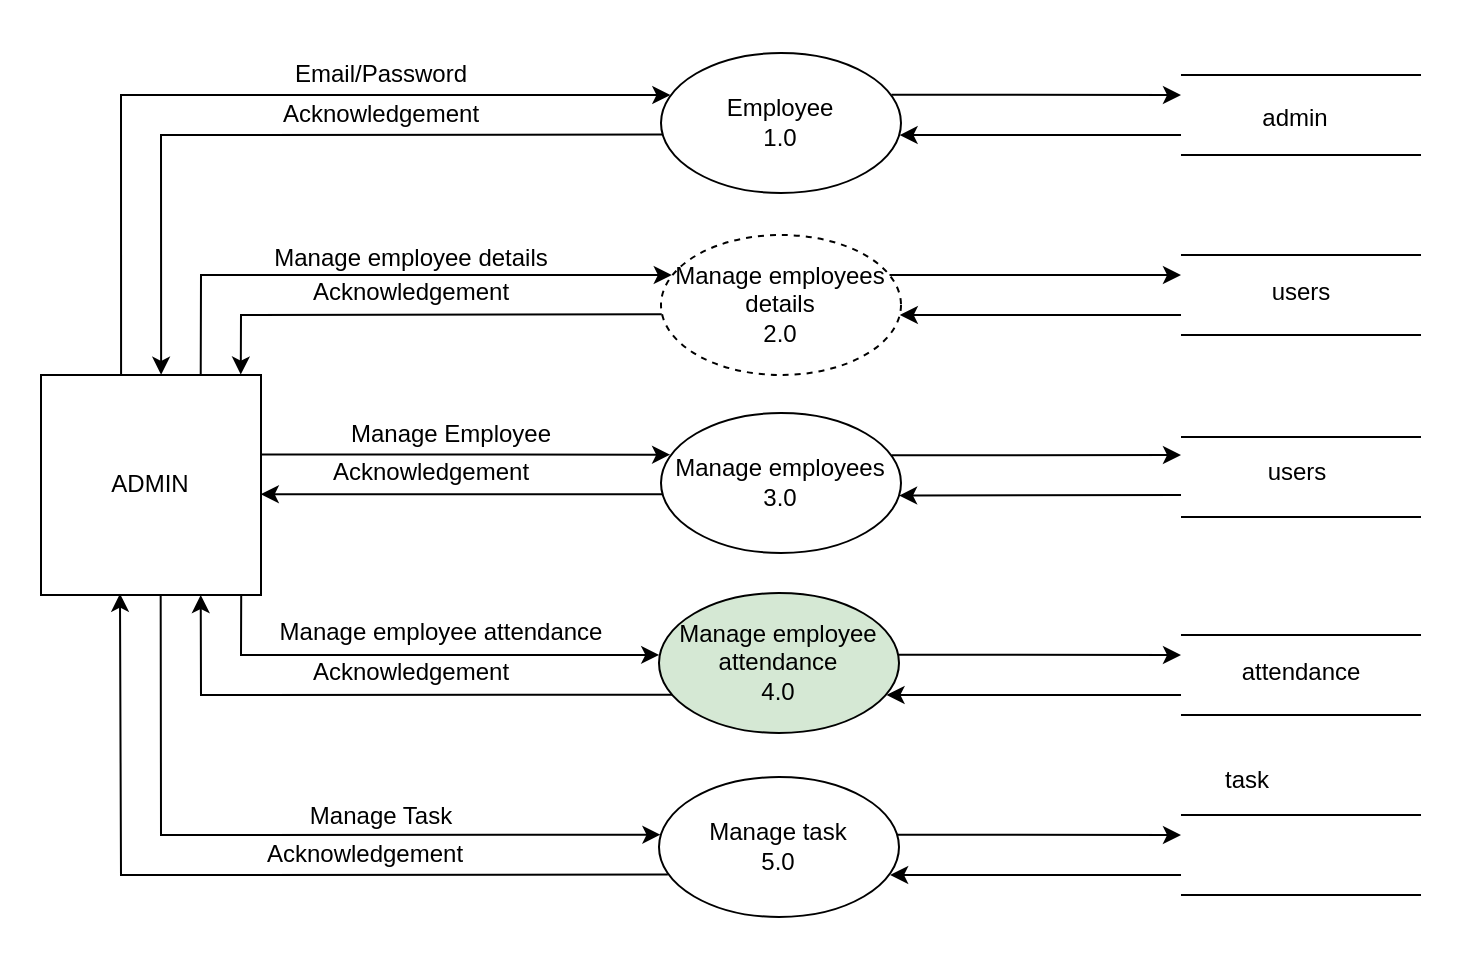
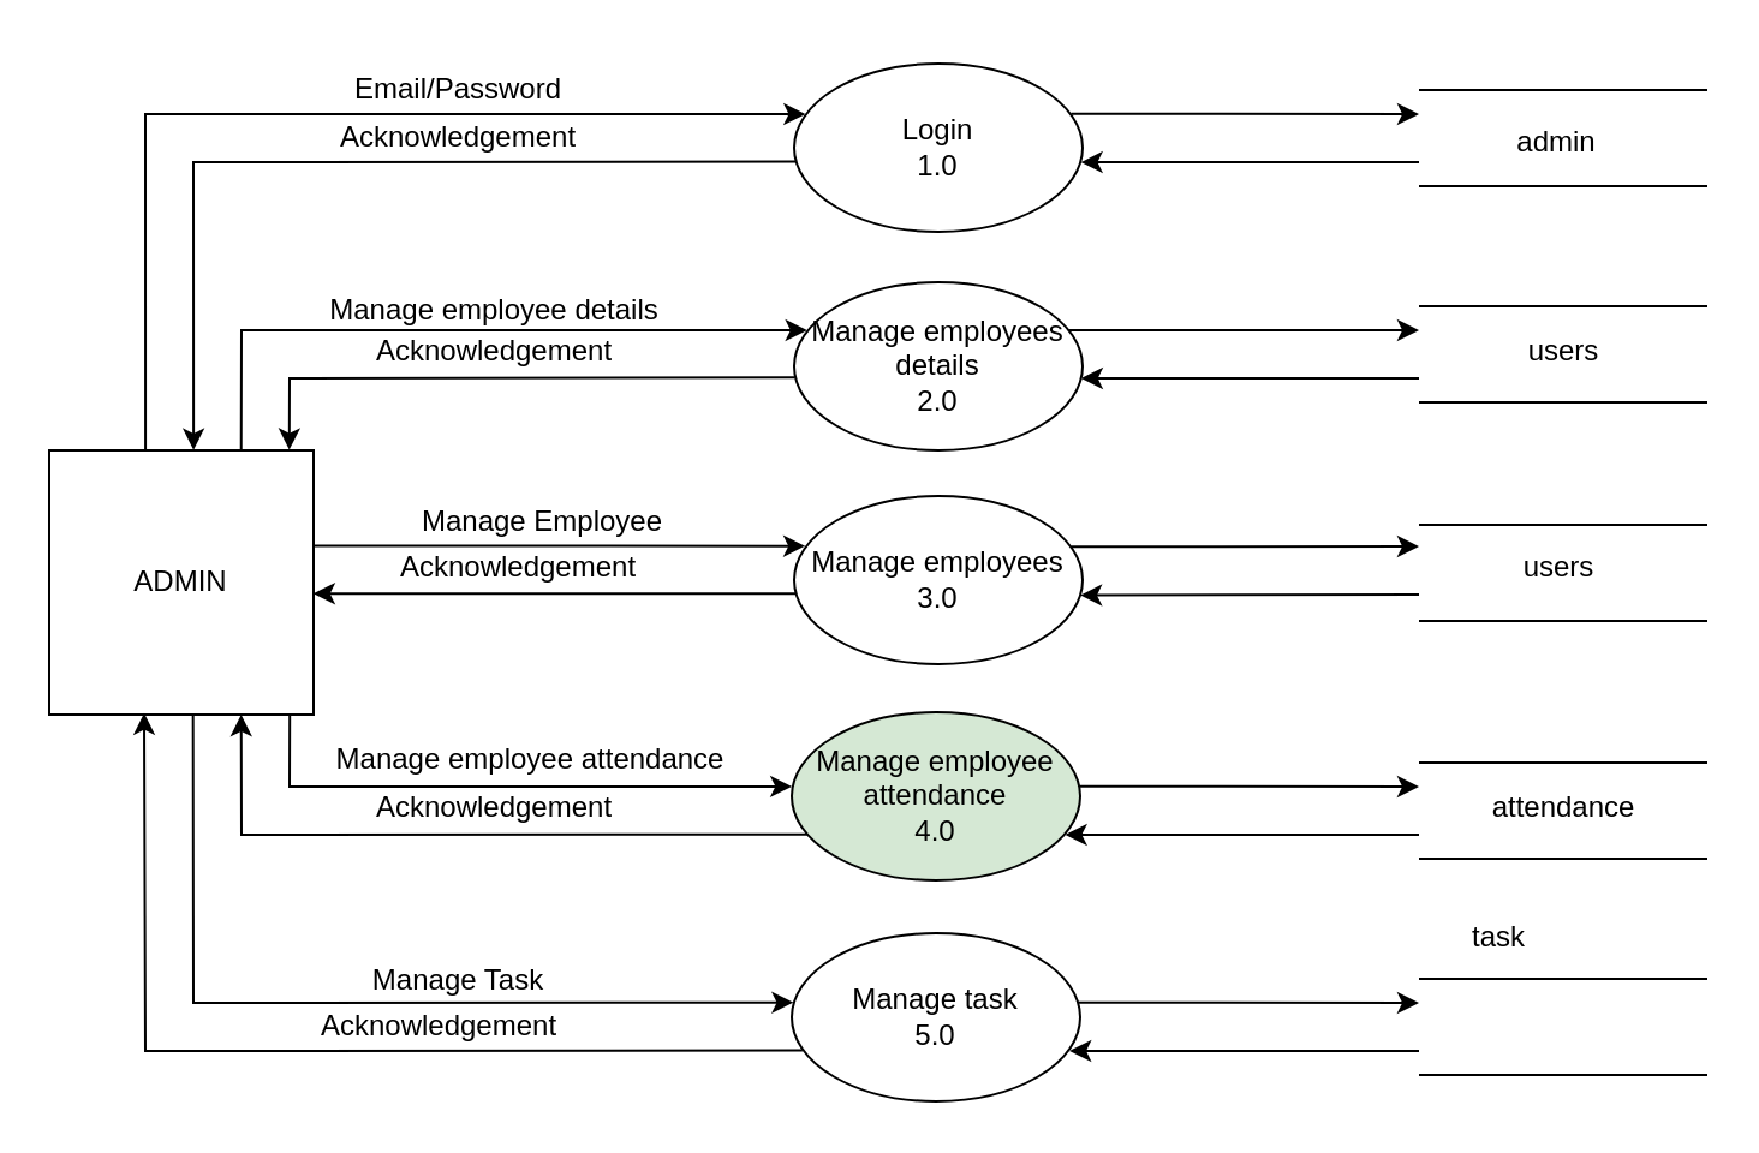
  <mxCell id="0" />
  <mxCell id="1" parent="0" />
- <mxCell id="2" value="Employee&lt;br style=&quot;border-color: var(--border-color);&quot;&gt;&lt;span style=&quot;&quot;&gt;1.0&lt;/span&gt;" style="ellipse;whiteSpace=wrap;html=1;" parent="1" vertex="1"><mxGeometry x="330" y="26" width="120" height="70" as="geometry" /></mxCell>
- <mxCell id="3" value="Manage employees details&lt;br style=&quot;border-color: var(--border-color);&quot;&gt;&lt;span style=&quot;&quot;&gt;2.0&lt;/span&gt;" style="ellipse;whiteSpace=wrap;html=1;dashed=1;" parent="1" vertex="1"><mxGeometry x="330" y="117" width="120" height="70" as="geometry" /></mxCell>
+ <mxCell id="2" value="Login&lt;br style=&quot;border-color: var(--border-color);&quot;&gt;&lt;span style=&quot;&quot;&gt;1.0&lt;/span&gt;" style="ellipse;whiteSpace=wrap;html=1;" parent="1" vertex="1"><mxGeometry x="330" y="26" width="120" height="70" as="geometry" /></mxCell>
+ <mxCell id="3" value="Manage employees details&lt;br style=&quot;border-color: var(--border-color);&quot;&gt;&lt;span style=&quot;&quot;&gt;2.0&lt;/span&gt;" style="ellipse;whiteSpace=wrap;html=1;" parent="1" vertex="1"><mxGeometry x="330" y="117" width="120" height="70" as="geometry" /></mxCell>
  <mxCell id="4" value="Manage employees&lt;br style=&quot;border-color: var(--border-color);&quot;&gt;&lt;span style=&quot;&quot;&gt;3.0&lt;/span&gt;" style="ellipse;whiteSpace=wrap;html=1;" parent="1" vertex="1"><mxGeometry x="330" y="206" width="120" height="70" as="geometry" /></mxCell>
  <mxCell id="5" value="ADMIN" style="whiteSpace=wrap;html=1;aspect=fixed;" parent="1" vertex="1"><mxGeometry x="20" y="187" width="110" height="110" as="geometry" /></mxCell>
  <mxCell id="6" value="Manage employee&lt;br style=&quot;border-color: var(--border-color);&quot;&gt;&lt;span style=&quot;&quot;&gt;attendance&lt;/span&gt;&lt;br style=&quot;border-color: var(--border-color);&quot;&gt;&lt;span style=&quot;&quot;&gt;4.0&lt;/span&gt;" style="ellipse;whiteSpace=wrap;html=1;fillColor=#d5e8d4;" parent="1" vertex="1"><mxGeometry x="329" y="296" width="120" height="70" as="geometry" /></mxCell>
  <mxCell id="7" value="Manage task&lt;br style=&quot;border-color: var(--border-color);&quot;&gt;&lt;span style=&quot;&quot;&gt;5.0&lt;/span&gt;" style="ellipse;whiteSpace=wrap;html=1;" parent="1" vertex="1"><mxGeometry x="329" y="388" width="120" height="70" as="geometry" /></mxCell>
  <mxCell id="8" value="" style="endArrow=classic;html=1;rounded=0;exitX=0.364;exitY=0;exitDx=0;exitDy=0;exitPerimeter=0;entryX=0.039;entryY=0.3;entryDx=0;entryDy=0;entryPerimeter=0;" parent="1" source="5" target="2" edge="1"><mxGeometry width="50" height="50" relative="1" as="geometry"><mxPoint x="60" y="177" as="sourcePoint" /><mxPoint x="320" y="-33" as="targetPoint" /><Array as="points"><mxPoint x="60" y="47" /></Array></mxGeometry></mxCell>
  <mxCell id="9" value="" style="endArrow=classic;html=1;rounded=0;entryX=0.546;entryY=-0.001;entryDx=0;entryDy=0;entryPerimeter=0;exitX=0.008;exitY=0.583;exitDx=0;exitDy=0;exitPerimeter=0;" parent="1" source="2" target="5" edge="1"><mxGeometry width="50" height="50" relative="1" as="geometry"><mxPoint x="340" y="17" as="sourcePoint" /><mxPoint x="70" y="177" as="targetPoint" /><Array as="points"><mxPoint x="80" y="67" /></Array></mxGeometry></mxCell>
  <mxCell id="10" value="" style="endArrow=classic;html=1;rounded=0;exitX=0.726;exitY=-0.002;exitDx=0;exitDy=0;exitPerimeter=0;entryX=0.045;entryY=0.286;entryDx=0;entryDy=0;entryPerimeter=0;" parent="1" source="5" target="3" edge="1"><mxGeometry width="50" height="50" relative="1" as="geometry"><mxPoint x="92.51" y="187" as="sourcePoint" /><mxPoint x="330" y="147" as="targetPoint" /><Array as="points"><mxPoint x="100" y="137" /></Array></mxGeometry></mxCell>
  <mxCell id="11" value="" style="endArrow=classic;html=1;rounded=0;exitX=0.003;exitY=0.566;exitDx=0;exitDy=0;exitPerimeter=0;entryX=0.908;entryY=-0.002;entryDx=0;entryDy=0;entryPerimeter=0;" parent="1" source="3" target="5" edge="1"><mxGeometry width="50" height="50" relative="1" as="geometry"><mxPoint x="230" y="147" as="sourcePoint" /><mxPoint x="100" y="187" as="targetPoint" /><Array as="points"><mxPoint x="120" y="157" /></Array></mxGeometry></mxCell>
  <mxCell id="12" value="" style="endArrow=classic;html=1;rounded=0;exitX=0.997;exitY=0.361;exitDx=0;exitDy=0;exitPerimeter=0;entryX=0.038;entryY=0.298;entryDx=0;entryDy=0;entryPerimeter=0;" parent="1" source="5" target="4" edge="1"><mxGeometry width="50" height="50" relative="1" as="geometry"><mxPoint x="300" y="257" as="sourcePoint" /><mxPoint x="330" y="207" as="targetPoint" /></mxGeometry></mxCell>
  <mxCell id="13" value="" style="endArrow=classic;html=1;rounded=0;entryX=0.999;entryY=0.542;entryDx=0;entryDy=0;entryPerimeter=0;exitX=0.005;exitY=0.58;exitDx=0;exitDy=0;exitPerimeter=0;" parent="1" source="4" target="5" edge="1"><mxGeometry width="50" height="50" relative="1" as="geometry"><mxPoint x="300" y="257" as="sourcePoint" /><mxPoint x="350" y="207" as="targetPoint" /></mxGeometry></mxCell>
  <mxCell id="14" value="" style="endArrow=classic;html=1;rounded=0;exitX=0.91;exitY=1;exitDx=0;exitDy=0;exitPerimeter=0;entryX=0.001;entryY=0.442;entryDx=0;entryDy=0;entryPerimeter=0;" parent="1" source="5" target="6" edge="1"><mxGeometry width="50" height="50" relative="1" as="geometry"><mxPoint x="210" y="437" as="sourcePoint" /><mxPoint x="330" y="327" as="targetPoint" /><Array as="points"><mxPoint x="120" y="327" /></Array></mxGeometry></mxCell>
  <mxCell id="15" value="" style="endArrow=classic;html=1;rounded=0;entryX=0.726;entryY=1;entryDx=0;entryDy=0;entryPerimeter=0;exitX=0.054;exitY=0.727;exitDx=0;exitDy=0;exitPerimeter=0;" parent="1" source="6" target="5" edge="1"><mxGeometry width="50" height="50" relative="1" as="geometry"><mxPoint x="320" y="337" as="sourcePoint" /><mxPoint x="110" y="297" as="targetPoint" /><Array as="points"><mxPoint x="100" y="347" /></Array></mxGeometry></mxCell>
  <mxCell id="16" value="" style="endArrow=classic;html=1;rounded=0;exitX=0.544;exitY=0.999;exitDx=0;exitDy=0;exitPerimeter=0;entryX=0.006;entryY=0.412;entryDx=0;entryDy=0;entryPerimeter=0;" parent="1" source="5" target="7" edge="1"><mxGeometry width="50" height="50" relative="1" as="geometry"><mxPoint x="60" y="407" as="sourcePoint" /><mxPoint x="320" y="427" as="targetPoint" /><Array as="points"><mxPoint x="80" y="417" /></Array></mxGeometry></mxCell>
  <mxCell id="17" value="" style="endArrow=classic;html=1;rounded=0;entryX=0.359;entryY=0.994;entryDx=0;entryDy=0;entryPerimeter=0;exitX=0.037;exitY=0.697;exitDx=0;exitDy=0;exitPerimeter=0;" parent="1" source="7" target="5" edge="1"><mxGeometry width="50" height="50" relative="1" as="geometry"><mxPoint x="320" y="447" as="sourcePoint" /><mxPoint x="60" y="297" as="targetPoint" /><Array as="points"><mxPoint x="60" y="437" /></Array></mxGeometry></mxCell>
  <mxCell id="18" value="" style="endArrow=classic;html=1;rounded=0;exitX=0.96;exitY=0.302;exitDx=0;exitDy=0;exitPerimeter=0;" parent="1" source="4" edge="1"><mxGeometry width="50" height="50" relative="1" as="geometry"><mxPoint x="450" y="236" as="sourcePoint" /><mxPoint x="590" y="227" as="targetPoint" /></mxGeometry></mxCell>
  <mxCell id="19" value="" style="endArrow=classic;html=1;rounded=0;exitX=0.997;exitY=0.441;exitDx=0;exitDy=0;exitPerimeter=0;" parent="1" source="6" edge="1"><mxGeometry width="50" height="50" relative="1" as="geometry"><mxPoint x="450" y="327" as="sourcePoint" /><mxPoint x="590" y="327" as="targetPoint" /></mxGeometry></mxCell>
  <mxCell id="20" value="" style="endArrow=classic;html=1;rounded=0;exitX=0.994;exitY=0.412;exitDx=0;exitDy=0;exitPerimeter=0;" parent="1" source="7" edge="1"><mxGeometry width="50" height="50" relative="1" as="geometry"><mxPoint x="450" y="420" as="sourcePoint" /><mxPoint x="590" y="417" as="targetPoint" /></mxGeometry></mxCell>
  <mxCell id="21" value="" style="endArrow=classic;html=1;rounded=0;entryX=0.994;entryY=0.586;entryDx=0;entryDy=0;entryPerimeter=0;" parent="1" target="2" edge="1"><mxGeometry width="50" height="50" relative="1" as="geometry"><mxPoint x="590" y="67" as="sourcePoint" /><mxPoint x="450" y="71" as="targetPoint" /><Array as="points"><mxPoint x="503" y="67" /></Array></mxGeometry></mxCell>
  <mxCell id="22" value="" style="endArrow=none;html=1;rounded=0;" parent="1" edge="1"><mxGeometry width="50" height="50" relative="1" as="geometry"><mxPoint x="590" y="37" as="sourcePoint" /><mxPoint x="710" y="37" as="targetPoint" /></mxGeometry></mxCell>
  <mxCell id="23" value="" style="endArrow=none;html=1;rounded=0;" parent="1" edge="1"><mxGeometry width="50" height="50" relative="1" as="geometry"><mxPoint x="590" y="77" as="sourcePoint" /><mxPoint x="710" y="77" as="targetPoint" /></mxGeometry></mxCell>
  <mxCell id="24" value="" style="endArrow=classic;html=1;rounded=0;entryX=0.995;entryY=0.571;entryDx=0;entryDy=0;entryPerimeter=0;" parent="1" target="3" edge="1"><mxGeometry width="50" height="50" relative="1" as="geometry"><mxPoint x="590" y="157" as="sourcePoint" /><mxPoint x="450" y="156.76" as="targetPoint" /></mxGeometry></mxCell>
  <mxCell id="25" value="" style="endArrow=none;html=1;rounded=0;" parent="1" edge="1"><mxGeometry width="50" height="50" relative="1" as="geometry"><mxPoint x="590" y="127" as="sourcePoint" /><mxPoint x="710" y="127" as="targetPoint" /></mxGeometry></mxCell>
  <mxCell id="26" value="" style="endArrow=none;html=1;rounded=0;" parent="1" edge="1"><mxGeometry width="50" height="50" relative="1" as="geometry"><mxPoint x="590" y="167" as="sourcePoint" /><mxPoint x="710" y="167" as="targetPoint" /></mxGeometry></mxCell>
  <mxCell id="27" value="" style="endArrow=classic;html=1;rounded=0;entryX=0.992;entryY=0.59;entryDx=0;entryDy=0;entryPerimeter=0;" parent="1" target="4" edge="1"><mxGeometry width="50" height="50" relative="1" as="geometry"><mxPoint x="590" y="247" as="sourcePoint" /><mxPoint x="450" y="256" as="targetPoint" /></mxGeometry></mxCell>
  <mxCell id="28" value="" style="endArrow=none;html=1;rounded=0;" parent="1" edge="1"><mxGeometry width="50" height="50" relative="1" as="geometry"><mxPoint x="590" y="218" as="sourcePoint" /><mxPoint x="710" y="218" as="targetPoint" /></mxGeometry></mxCell>
  <mxCell id="29" value="" style="endArrow=none;html=1;rounded=0;" parent="1" edge="1"><mxGeometry width="50" height="50" relative="1" as="geometry"><mxPoint x="590" y="258" as="sourcePoint" /><mxPoint x="710" y="258" as="targetPoint" /></mxGeometry></mxCell>
  <mxCell id="30" value="" style="endArrow=classic;html=1;rounded=0;entryX=0.948;entryY=0.728;entryDx=0;entryDy=0;entryPerimeter=0;" parent="1" target="6" edge="1"><mxGeometry width="50" height="50" relative="1" as="geometry"><mxPoint x="590" y="347" as="sourcePoint" /><mxPoint x="435" y="350.86" as="targetPoint" /></mxGeometry></mxCell>
  <mxCell id="31" value="" style="endArrow=none;html=1;rounded=0;" parent="1" edge="1"><mxGeometry width="50" height="50" relative="1" as="geometry"><mxPoint x="590" y="317" as="sourcePoint" /><mxPoint x="710" y="317" as="targetPoint" /></mxGeometry></mxCell>
  <mxCell id="32" value="" style="endArrow=none;html=1;rounded=0;" parent="1" edge="1"><mxGeometry width="50" height="50" relative="1" as="geometry"><mxPoint x="590" y="357" as="sourcePoint" /><mxPoint x="710" y="357" as="targetPoint" /></mxGeometry></mxCell>
  <mxCell id="33" value="" style="endArrow=classic;html=1;rounded=0;entryX=0.963;entryY=0.7;entryDx=0;entryDy=0;entryPerimeter=0;" parent="1" target="7" edge="1"><mxGeometry width="50" height="50" relative="1" as="geometry"><mxPoint x="590" y="437" as="sourcePoint" /><mxPoint x="450" y="438.634" as="targetPoint" /></mxGeometry></mxCell>
  <mxCell id="34" value="" style="endArrow=none;html=1;rounded=0;" parent="1" edge="1"><mxGeometry width="50" height="50" relative="1" as="geometry"><mxPoint x="590" y="407" as="sourcePoint" /><mxPoint x="710" y="407" as="targetPoint" /></mxGeometry></mxCell>
  <mxCell id="35" value="" style="endArrow=none;html=1;rounded=0;" parent="1" edge="1"><mxGeometry width="50" height="50" relative="1" as="geometry"><mxPoint x="590" y="447" as="sourcePoint" /><mxPoint x="710" y="447" as="targetPoint" /></mxGeometry></mxCell>
  <mxCell id="36" value="Acknowledgement" style="text;html=1;align=center;verticalAlign=middle;resizable=0;points=[];autosize=1;strokeColor=none;fillColor=none;" parent="1" vertex="1"><mxGeometry x="130" y="42" width="120" height="30" as="geometry" /></mxCell>
  <mxCell id="37" value="Acknowledgement" style="text;html=1;align=center;verticalAlign=middle;resizable=0;points=[];autosize=1;strokeColor=none;fillColor=none;" parent="1" vertex="1"><mxGeometry x="145" y="131" width="120" height="30" as="geometry" /></mxCell>
  <mxCell id="38" value="Acknowledgement" style="text;html=1;align=center;verticalAlign=middle;resizable=0;points=[];autosize=1;strokeColor=none;fillColor=none;" parent="1" vertex="1"><mxGeometry x="155" y="221" width="120" height="30" as="geometry" /></mxCell>
  <mxCell id="39" value="Acknowledgement" style="text;html=1;align=center;verticalAlign=middle;resizable=0;points=[];autosize=1;strokeColor=none;fillColor=none;" parent="1" vertex="1"><mxGeometry x="145" y="321" width="120" height="30" as="geometry" /></mxCell>
  <mxCell id="40" value="Acknowledgement" style="text;html=1;align=center;verticalAlign=middle;resizable=0;points=[];autosize=1;strokeColor=none;fillColor=none;" parent="1" vertex="1"><mxGeometry x="122" y="412" width="120" height="30" as="geometry" /></mxCell>
  <mxCell id="41" value="" style="endArrow=classic;html=1;rounded=0;exitX=0.96;exitY=0.298;exitDx=0;exitDy=0;exitPerimeter=0;" parent="1" source="2" edge="1"><mxGeometry width="50" height="50" relative="1" as="geometry"><mxPoint x="450" y="50.97" as="sourcePoint" /><mxPoint x="590" y="47" as="targetPoint" /></mxGeometry></mxCell>
  <mxCell id="42" value="" style="endArrow=classic;html=1;rounded=0;exitX=0.952;exitY=0.285;exitDx=0;exitDy=0;exitPerimeter=0;" parent="1" source="3" edge="1"><mxGeometry width="50" height="50" relative="1" as="geometry"><mxPoint x="450" y="139" as="sourcePoint" /><mxPoint x="590" y="137" as="targetPoint" /></mxGeometry></mxCell>
  <mxCell id="43" value="&lt;span style=&quot;font-size: 12px;&quot;&gt;Manage Employee&lt;/span&gt;" style="text;html=1;align=center;verticalAlign=middle;resizable=0;points=[];autosize=1;strokeColor=none;fillColor=none;fontSize=16;" parent="1" vertex="1"><mxGeometry x="165" y="200" width="120" height="30" as="geometry" /></mxCell>
  <mxCell id="44" value="&lt;span style=&quot;font-size: 12px;&quot;&gt;Email/Password&lt;/span&gt;" style="text;html=1;align=center;verticalAlign=middle;resizable=0;points=[];autosize=1;strokeColor=none;fillColor=none;fontSize=16;" parent="1" vertex="1"><mxGeometry x="135" y="20" width="110" height="30" as="geometry" /></mxCell>
  <mxCell id="45" value="&lt;span style=&quot;font-size: 12px;&quot;&gt;Manage employee details&lt;/span&gt;" style="text;html=1;align=center;verticalAlign=middle;resizable=0;points=[];autosize=1;strokeColor=none;fillColor=none;fontSize=16;" parent="1" vertex="1"><mxGeometry x="125" y="112" width="160" height="30" as="geometry" /></mxCell>
  <mxCell id="46" value="&lt;span style=&quot;font-size: 12px;&quot;&gt;Manage employee attendance&lt;/span&gt;" style="text;html=1;align=center;verticalAlign=middle;resizable=0;points=[];autosize=1;strokeColor=none;fillColor=none;fontSize=16;" parent="1" vertex="1"><mxGeometry x="130" y="299" width="180" height="30" as="geometry" /></mxCell>
  <mxCell id="47" value="&lt;font style=&quot;font-size: 12px;&quot;&gt;Manage Task&lt;/font&gt;" style="text;html=1;align=center;verticalAlign=middle;resizable=0;points=[];autosize=1;strokeColor=none;fillColor=none;fontSize=16;" parent="1" vertex="1"><mxGeometry x="145" y="391" width="90" height="30" as="geometry" /></mxCell>
  <mxCell id="48" value="admin" style="text;html=1;align=center;verticalAlign=middle;resizable=0;points=[];autosize=1;strokeColor=none;fillColor=none;" parent="1" vertex="1"><mxGeometry x="617" y="44" width="60" height="30" as="geometry" /></mxCell>
  <mxCell id="49" value="users" style="text;html=1;align=center;verticalAlign=middle;resizable=0;points=[];autosize=1;strokeColor=none;fillColor=none;" parent="1" vertex="1"><mxGeometry x="625" y="131" width="50" height="30" as="geometry" /></mxCell>
  <mxCell id="50" value="users" style="text;html=1;align=center;verticalAlign=middle;resizable=0;points=[];autosize=1;strokeColor=none;fillColor=none;" parent="1" vertex="1"><mxGeometry x="623" y="221" width="50" height="30" as="geometry" /></mxCell>
  <mxCell id="51" value="attendance" style="text;html=1;align=center;verticalAlign=middle;resizable=0;points=[];autosize=1;strokeColor=none;fillColor=none;" parent="1" vertex="1"><mxGeometry x="610" y="321" width="80" height="30" as="geometry" /></mxCell>
  <mxCell id="52" value="task" style="text;html=1;align=center;verticalAlign=middle;resizable=0;points=[];autosize=1;strokeColor=none;fillColor=none;" parent="1" vertex="1"><mxGeometry x="598" y="375" width="50" height="30" as="geometry" /></mxCell>
